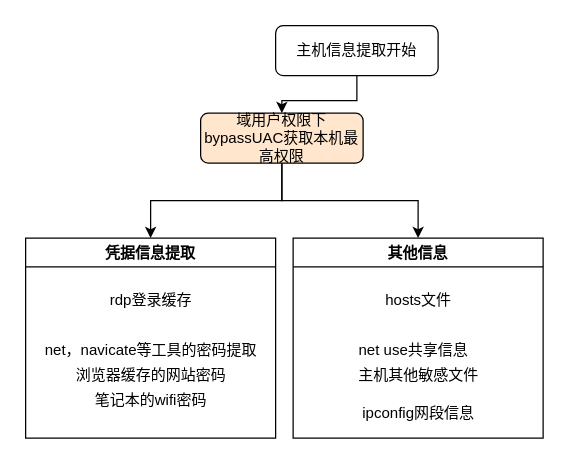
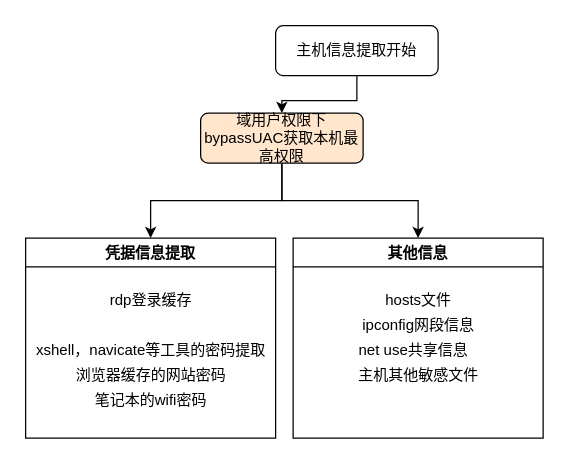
  <mxCell id="0" />
  <mxCell id="1" parent="0" />
  <mxCell id="2" value="" style="edgeStyle=orthogonalEdgeStyle;rounded=0;orthogonalLoop=1;jettySize=auto;html=1;" edge="1" parent="1" source="3" target="6"><mxGeometry relative="1" as="geometry" /></mxCell>
  <mxCell id="3" value="主机信息提取开始" style="rounded=1;whiteSpace=wrap;html=1;" vertex="1" parent="1"><mxGeometry x="220" y="20" width="130" height="40" as="geometry" /></mxCell>
  <mxCell id="4" style="edgeStyle=orthogonalEdgeStyle;rounded=0;orthogonalLoop=1;jettySize=auto;html=1;entryX=0.5;entryY=0;entryDx=0;entryDy=0;" edge="1" parent="1" source="6" target="7"><mxGeometry relative="1" as="geometry" /></mxCell>
  <mxCell id="5" style="edgeStyle=orthogonalEdgeStyle;rounded=0;orthogonalLoop=1;jettySize=auto;html=1;entryX=0.5;entryY=0;entryDx=0;entryDy=0;" edge="1" parent="1" source="6" target="12"><mxGeometry relative="1" as="geometry" /></mxCell>
  <mxCell id="6" value="域用户权限下&lt;br&gt;bypassUAC获取本机最高权限" style="rounded=1;whiteSpace=wrap;html=1;fillColor=#ffe6cc;" vertex="1" parent="1"><mxGeometry x="160" y="90" width="130" height="40" as="geometry" /></mxCell>
  <mxCell id="7" value="凭据信息提取" style="swimlane;" vertex="1" parent="1"><mxGeometry x="20" y="190" width="200" height="160" as="geometry" /></mxCell>
  <mxCell id="8" value="rdp登录缓存" style="text;html=1;align=center;verticalAlign=middle;resizable=0;points=[];autosize=1;strokeColor=none;fillColor=none;" vertex="1" parent="7"><mxGeometry x="60" y="40" width="80" height="20" as="geometry" /></mxCell>
- <mxCell id="9" value="net，navicate等工具的密码提取" style="text;html=1;align=center;verticalAlign=middle;resizable=0;points=[];autosize=1;strokeColor=none;fillColor=none;" vertex="1" parent="7"><mxGeometry y="80" width="200" height="20" as="geometry" /></mxCell>
+ <mxCell id="9" value="xshell，navicate等工具的密码提取" style="text;html=1;align=center;verticalAlign=middle;resizable=0;points=[];autosize=1;strokeColor=none;fillColor=none;" vertex="1" parent="7"><mxGeometry y="80" width="200" height="20" as="geometry" /></mxCell>
  <mxCell id="10" value="浏览器缓存的网站密码" style="text;html=1;align=center;verticalAlign=middle;resizable=0;points=[];autosize=1;strokeColor=none;fillColor=none;" vertex="1" parent="7"><mxGeometry x="30" y="100" width="140" height="20" as="geometry" /></mxCell>
  <mxCell id="11" value="笔记本的wifi密码" style="text;html=1;align=center;verticalAlign=middle;resizable=0;points=[];autosize=1;strokeColor=none;fillColor=none;" vertex="1" parent="7"><mxGeometry x="50" y="120" width="100" height="20" as="geometry" /></mxCell>
  <mxCell id="12" value="其他信息" style="swimlane;" vertex="1" parent="1"><mxGeometry x="234" y="190" width="200" height="160" as="geometry" /></mxCell>
  <mxCell id="13" value="hosts文件" style="text;html=1;align=center;verticalAlign=middle;resizable=0;points=[];autosize=1;strokeColor=none;fillColor=none;" vertex="1" parent="12"><mxGeometry x="65" y="40" width="70" height="20" as="geometry" /></mxCell>
- <mxCell id="14" value="ipconfig网段信息" style="text;html=1;align=center;verticalAlign=middle;resizable=0;points=[];autosize=1;strokeColor=none;fillColor=none;" vertex="1" parent="12"><mxGeometry x="50" y="130" width="100" height="20" as="geometry" /></mxCell>
+ <mxCell id="14" value="ipconfig网段信息" style="text;html=1;align=center;verticalAlign=middle;resizable=0;points=[];autosize=1;strokeColor=none;fillColor=none;" vertex="1" parent="12"><mxGeometry x="50" y="60" width="100" height="20" as="geometry" /></mxCell>
  <mxCell id="15" value="主机其他敏感文件" style="text;html=1;align=center;verticalAlign=middle;resizable=0;points=[];autosize=1;strokeColor=none;fillColor=none;" vertex="1" parent="12"><mxGeometry x="45" y="100" width="110" height="20" as="geometry" /></mxCell>
  <mxCell id="16" value="net use共享信息" style="text;html=1;align=center;verticalAlign=middle;resizable=0;points=[];autosize=1;strokeColor=none;fillColor=none;" vertex="1" parent="1"><mxGeometry x="280" y="270" width="100" height="20" as="geometry" /></mxCell>
